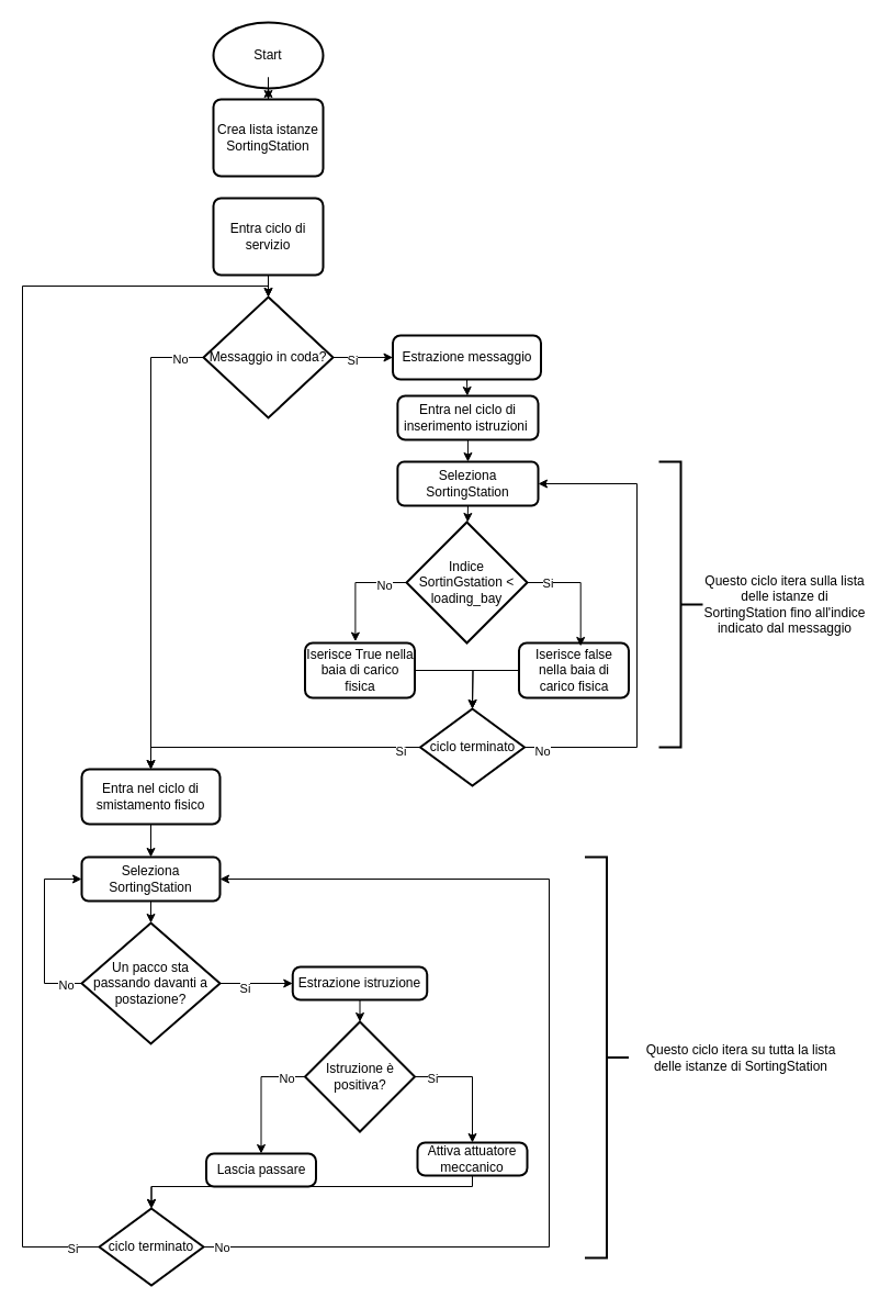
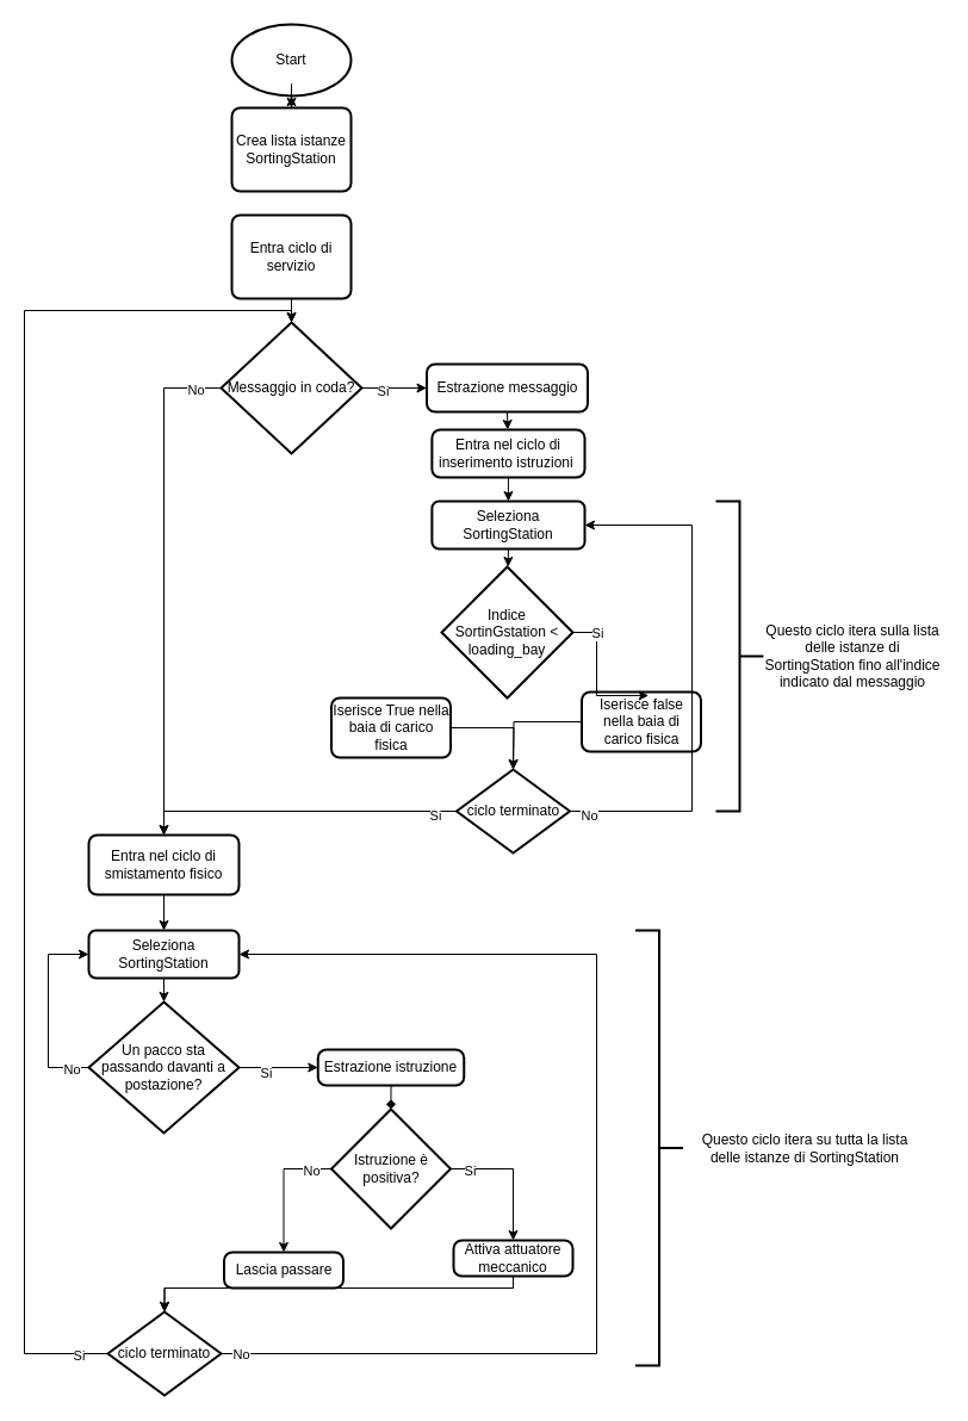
  <mxCell id="0" />
  <mxCell id="1" parent="0" />
  <mxCell id="2" style="edgeStyle=orthogonalEdgeStyle;rounded=0;orthogonalLoop=1;jettySize=auto;html=1;entryX=0.5;entryY=0;entryDx=0;entryDy=0;" parent="1" target="5" edge="1"><mxGeometry relative="1" as="geometry"><mxPoint x="244" y="70" as="sourcePoint" /></mxGeometry></mxCell>
  <mxCell id="3" value="Start" style="strokeWidth=2;html=1;shape=mxgraph.flowchart.start_1;whiteSpace=wrap;" parent="1" vertex="1"><mxGeometry x="194" y="20" width="100" height="60" as="geometry" /></mxCell>
  <mxCell id="4" style="edgeStyle=orthogonalEdgeStyle;rounded=0;orthogonalLoop=1;jettySize=auto;html=1;" parent="1" source="5" target="3" edge="1"><mxGeometry relative="1" as="geometry" /></mxCell>
  <mxCell id="5" value="Crea lista istanze&lt;div&gt;SortingStation&lt;/div&gt;" style="rounded=1;whiteSpace=wrap;html=1;absoluteArcSize=1;arcSize=14;strokeWidth=2;" parent="1" vertex="1"><mxGeometry x="194" y="90" width="100" height="70" as="geometry" /></mxCell>
  <mxCell id="6" style="edgeStyle=orthogonalEdgeStyle;rounded=0;orthogonalLoop=1;jettySize=auto;html=1;entryX=0;entryY=0.5;entryDx=0;entryDy=0;" parent="1" source="8" target="9" edge="1"><mxGeometry relative="1" as="geometry" /></mxCell>
  <mxCell id="7" value="Si" style="edgeLabel;html=1;align=center;verticalAlign=middle;resizable=0;points=[];" vertex="1" connectable="0" parent="6"><mxGeometry x="-0.369" y="-2" relative="1" as="geometry"><mxPoint as="offset" /></mxGeometry></mxCell>
  <mxCell id="8" value="Messaggio in coda?" style="strokeWidth=2;html=1;shape=mxgraph.flowchart.decision;whiteSpace=wrap;" parent="1" vertex="1"><mxGeometry x="185" y="270" width="118" height="110" as="geometry" /></mxCell>
  <mxCell id="9" value="Estrazione messaggio" style="rounded=1;whiteSpace=wrap;html=1;absoluteArcSize=1;arcSize=14;strokeWidth=2;" parent="1" vertex="1"><mxGeometry x="357.5" y="305" width="135" height="40" as="geometry" /></mxCell>
- <mxCell id="10" style="edgeStyle=orthogonalEdgeStyle;rounded=0;orthogonalLoop=1;jettySize=auto;html=1;entryX=0.459;entryY=-0.028;entryDx=0;entryDy=0;entryPerimeter=0;exitX=0;exitY=0.5;exitDx=0;exitDy=0;exitPerimeter=0;" parent="1" source="12" target="13" edge="1"><mxGeometry relative="1" as="geometry"><mxPoint x="300" y="580" as="targetPoint" /></mxGeometry></mxCell>
- <mxCell id="11" value="No" style="edgeLabel;html=1;align=center;verticalAlign=middle;resizable=0;points=[];" vertex="1" connectable="0" parent="10"><mxGeometry x="-0.589" y="2" relative="1" as="geometry"><mxPoint as="offset" /></mxGeometry></mxCell>
  <mxCell id="12" value="Indice SortinGstation &amp;lt; loading_bay" style="strokeWidth=2;html=1;shape=mxgraph.flowchart.decision;whiteSpace=wrap;" parent="1" vertex="1"><mxGeometry x="370" y="475" width="110" height="110" as="geometry" /></mxCell>
  <mxCell id="13" value="Iserisce True nella baia di carico fisica" style="rounded=1;whiteSpace=wrap;html=1;absoluteArcSize=1;arcSize=14;strokeWidth=2;" parent="1" vertex="1"><mxGeometry x="277.5" y="585" width="100" height="50" as="geometry" /></mxCell>
- <mxCell id="14" value="Iserisce false nella baia di carico fisica" style="rounded=1;whiteSpace=wrap;html=1;absoluteArcSize=1;arcSize=14;strokeWidth=2;" parent="1" vertex="1"><mxGeometry x="472.5" y="585" width="100" height="50" as="geometry" /></mxCell>
+ <mxCell id="14" value="Iserisce false nella baia di carico fisica" style="rounded=1;whiteSpace=wrap;html=1;absoluteArcSize=1;arcSize=14;strokeWidth=2;" parent="1" vertex="1"><mxGeometry x="487.5" y="580" width="100" height="50" as="geometry" /></mxCell>
  <mxCell id="15" value="" style="strokeWidth=2;html=1;shape=mxgraph.flowchart.annotation_2;align=left;labelPosition=right;pointerEvents=1;rotation=-180;" parent="1" vertex="1"><mxGeometry x="600" y="420" width="40" height="260" as="geometry" /></mxCell>
  <mxCell id="16" style="edgeStyle=orthogonalEdgeStyle;rounded=0;orthogonalLoop=1;jettySize=auto;html=1;entryX=0;entryY=0.5;entryDx=0;entryDy=0;" parent="1" source="20" target="30" edge="1"><mxGeometry relative="1" as="geometry" /></mxCell>
  <mxCell id="17" value="Si" style="edgeLabel;html=1;align=center;verticalAlign=middle;resizable=0;points=[];" vertex="1" connectable="0" parent="16"><mxGeometry x="-0.343" y="-4" relative="1" as="geometry"><mxPoint as="offset" /></mxGeometry></mxCell>
  <mxCell id="18" style="edgeStyle=orthogonalEdgeStyle;rounded=0;orthogonalLoop=1;jettySize=auto;html=1;entryX=0;entryY=0.5;entryDx=0;entryDy=0;exitX=0;exitY=0.5;exitDx=0;exitDy=0;exitPerimeter=0;" edge="1" parent="1" source="20" target="58"><mxGeometry relative="1" as="geometry"><mxPoint x="40" y="800" as="targetPoint" /><Array as="points"><mxPoint x="40" y="895" /><mxPoint x="40" y="800" /></Array></mxGeometry></mxCell>
  <mxCell id="19" value="No" style="edgeLabel;html=1;align=center;verticalAlign=middle;resizable=0;points=[];" vertex="1" connectable="0" parent="18"><mxGeometry x="-0.82" y="1" relative="1" as="geometry"><mxPoint as="offset" /></mxGeometry></mxCell>
  <mxCell id="20" value="Un pacco sta passando davanti a postazione?" style="strokeWidth=2;html=1;shape=mxgraph.flowchart.decision;whiteSpace=wrap;" parent="1" vertex="1"><mxGeometry x="74" y="840" width="126" height="110" as="geometry" /></mxCell>
  <mxCell id="21" value="" style="strokeWidth=2;html=1;shape=mxgraph.flowchart.annotation_2;align=left;labelPosition=right;pointerEvents=1;rotation=-180;" parent="1" vertex="1"><mxGeometry x="532.5" y="780" width="40" height="365" as="geometry" /></mxCell>
  <mxCell id="22" value="Entra ciclo di servizio" style="rounded=1;whiteSpace=wrap;html=1;absoluteArcSize=1;arcSize=14;strokeWidth=2;" parent="1" vertex="1"><mxGeometry x="194" y="180" width="100" height="70" as="geometry" /></mxCell>
  <mxCell id="23" value="Entra nel ciclo di inserimento istruzioni&amp;nbsp;" style="rounded=1;whiteSpace=wrap;html=1;absoluteArcSize=1;arcSize=14;strokeWidth=2;" parent="1" vertex="1"><mxGeometry x="361.88" y="360" width="128.12" height="40" as="geometry" /></mxCell>
  <mxCell id="24" value="Entra nel ciclo di smistamento fisico" style="rounded=1;whiteSpace=wrap;html=1;absoluteArcSize=1;arcSize=14;strokeWidth=2;" parent="1" vertex="1"><mxGeometry x="74" y="700" width="126" height="50" as="geometry" /></mxCell>
  <mxCell id="25" style="edgeStyle=orthogonalEdgeStyle;rounded=0;orthogonalLoop=1;jettySize=auto;html=1;exitX=0;exitY=0.5;exitDx=0;exitDy=0;exitPerimeter=0;" parent="1" source="29" target="35" edge="1"><mxGeometry relative="1" as="geometry" /></mxCell>
  <mxCell id="26" value="No" style="edgeLabel;html=1;align=center;verticalAlign=middle;resizable=0;points=[];" vertex="1" connectable="0" parent="25"><mxGeometry x="-0.695" y="1" relative="1" as="geometry"><mxPoint as="offset" /></mxGeometry></mxCell>
  <mxCell id="27" style="edgeStyle=orthogonalEdgeStyle;rounded=0;orthogonalLoop=1;jettySize=auto;html=1;exitX=1;exitY=0.5;exitDx=0;exitDy=0;exitPerimeter=0;entryX=0.5;entryY=0;entryDx=0;entryDy=0;" parent="1" source="29" target="31" edge="1"><mxGeometry relative="1" as="geometry" /></mxCell>
  <mxCell id="28" value="Si" style="edgeLabel;html=1;align=center;verticalAlign=middle;resizable=0;points=[];" vertex="1" connectable="0" parent="27"><mxGeometry x="-0.709" y="-1" relative="1" as="geometry"><mxPoint as="offset" /></mxGeometry></mxCell>
  <mxCell id="29" value="Istruzione è positiva?" style="strokeWidth=2;html=1;shape=mxgraph.flowchart.decision;whiteSpace=wrap;" parent="1" vertex="1"><mxGeometry x="277.5" y="930" width="100" height="100" as="geometry" /></mxCell>
  <mxCell id="30" value="Estrazione istruzione" style="rounded=1;whiteSpace=wrap;html=1;absoluteArcSize=1;arcSize=14;strokeWidth=2;" parent="1" vertex="1"><mxGeometry x="266.25" y="880" width="122.5" height="30" as="geometry" /></mxCell>
  <mxCell id="31" value="Attiva attuatore meccanico" style="rounded=1;whiteSpace=wrap;html=1;absoluteArcSize=1;arcSize=14;strokeWidth=2;" parent="1" vertex="1"><mxGeometry x="380" y="1040" width="100" height="30" as="geometry" /></mxCell>
  <mxCell id="32" style="edgeStyle=orthogonalEdgeStyle;rounded=0;orthogonalLoop=1;jettySize=auto;html=1;entryX=0.5;entryY=0;entryDx=0;entryDy=0;entryPerimeter=0;" parent="1" source="22" target="8" edge="1"><mxGeometry relative="1" as="geometry" /></mxCell>
  <mxCell id="33" style="edgeStyle=orthogonalEdgeStyle;rounded=0;orthogonalLoop=1;jettySize=auto;html=1;entryX=0.562;entryY=0.059;entryDx=0;entryDy=0;entryPerimeter=0;exitX=1;exitY=0.5;exitDx=0;exitDy=0;exitPerimeter=0;" parent="1" source="12" target="14" edge="1"><mxGeometry relative="1" as="geometry" /></mxCell>
  <mxCell id="34" value="Si" style="edgeLabel;html=1;align=center;verticalAlign=middle;resizable=0;points=[];" vertex="1" connectable="0" parent="33"><mxGeometry x="-0.655" relative="1" as="geometry"><mxPoint as="offset" /></mxGeometry></mxCell>
  <mxCell id="35" value="Lascia passare" style="rounded=1;whiteSpace=wrap;html=1;absoluteArcSize=1;arcSize=14;strokeWidth=2;" parent="1" vertex="1"><mxGeometry x="187.5" y="1050" width="100" height="30" as="geometry" /></mxCell>
  <mxCell id="36" style="edgeStyle=orthogonalEdgeStyle;rounded=0;orthogonalLoop=1;jettySize=auto;html=1;entryX=0.5;entryY=0;entryDx=0;entryDy=0;exitX=0;exitY=0.5;exitDx=0;exitDy=0;exitPerimeter=0;" parent="1" source="8" target="24" edge="1"><mxGeometry relative="1" as="geometry" /></mxCell>
  <mxCell id="37" value="No" style="edgeLabel;html=1;align=center;verticalAlign=middle;resizable=0;points=[];" vertex="1" connectable="0" parent="36"><mxGeometry x="-0.894" y="1" relative="1" as="geometry"><mxPoint as="offset" /></mxGeometry></mxCell>
  <mxCell id="38" value="ciclo terminato" style="strokeWidth=2;html=1;shape=mxgraph.flowchart.decision;whiteSpace=wrap;" parent="1" vertex="1"><mxGeometry x="382.5" y="645" width="95" height="70" as="geometry" /></mxCell>
  <mxCell id="39" style="edgeStyle=orthogonalEdgeStyle;rounded=0;orthogonalLoop=1;jettySize=auto;html=1;entryX=0.5;entryY=0;entryDx=0;entryDy=0;entryPerimeter=0;exitX=0;exitY=0.5;exitDx=0;exitDy=0;" parent="1" source="14" edge="1"><mxGeometry relative="1" as="geometry"><mxPoint x="430" y="645" as="targetPoint" /></mxGeometry></mxCell>
  <mxCell id="40" style="edgeStyle=orthogonalEdgeStyle;rounded=0;orthogonalLoop=1;jettySize=auto;html=1;exitX=1;exitY=0.5;exitDx=0;exitDy=0;entryX=0.5;entryY=0;entryDx=0;entryDy=0;entryPerimeter=0;" parent="1" source="13" edge="1"><mxGeometry relative="1" as="geometry"><mxPoint x="430" y="645" as="targetPoint" /></mxGeometry></mxCell>
  <mxCell id="41" style="edgeStyle=orthogonalEdgeStyle;rounded=0;orthogonalLoop=1;jettySize=auto;html=1;entryX=0.5;entryY=0;entryDx=0;entryDy=0;" parent="1" source="38" target="24" edge="1"><mxGeometry relative="1" as="geometry"><mxPoint x="130" y="680" as="targetPoint" /></mxGeometry></mxCell>
  <mxCell id="42" value="Si" style="edgeLabel;html=1;align=center;verticalAlign=middle;resizable=0;points=[];" vertex="1" connectable="0" parent="41"><mxGeometry x="-0.863" y="3" relative="1" as="geometry"><mxPoint as="offset" /></mxGeometry></mxCell>
  <mxCell id="43" style="edgeStyle=orthogonalEdgeStyle;rounded=0;orthogonalLoop=1;jettySize=auto;html=1;exitX=1;exitY=0.5;exitDx=0;exitDy=0;exitPerimeter=0;entryX=1;entryY=0.5;entryDx=0;entryDy=0;" parent="1" source="38" target="52" edge="1"><mxGeometry relative="1" as="geometry"><Array as="points"><mxPoint x="580" y="680" /><mxPoint x="580" y="440" /></Array><mxPoint x="550" y="430" as="targetPoint" /></mxGeometry></mxCell>
  <mxCell id="44" value="No" style="edgeLabel;html=1;align=center;verticalAlign=middle;resizable=0;points=[];" vertex="1" connectable="0" parent="43"><mxGeometry x="-0.927" y="-3" relative="1" as="geometry"><mxPoint as="offset" /></mxGeometry></mxCell>
  <mxCell id="45" style="edgeStyle=orthogonalEdgeStyle;rounded=0;orthogonalLoop=1;jettySize=auto;html=1;entryX=1;entryY=0.5;entryDx=0;entryDy=0;" edge="1" parent="1" source="47" target="58"><mxGeometry relative="1" as="geometry"><Array as="points"><mxPoint x="500" y="1135" /><mxPoint x="500" y="800" /></Array></mxGeometry></mxCell>
  <mxCell id="46" value="No" style="edgeLabel;html=1;align=center;verticalAlign=middle;resizable=0;points=[];" vertex="1" connectable="0" parent="45"><mxGeometry x="-0.966" relative="1" as="geometry"><mxPoint as="offset" /></mxGeometry></mxCell>
  <mxCell id="47" value="ciclo terminato" style="strokeWidth=2;html=1;shape=mxgraph.flowchart.decision;whiteSpace=wrap;" parent="1" vertex="1"><mxGeometry x="90" y="1100" width="95" height="70" as="geometry" /></mxCell>
  <mxCell id="48" style="edgeStyle=orthogonalEdgeStyle;rounded=0;orthogonalLoop=1;jettySize=auto;html=1;exitX=0;exitY=0.5;exitDx=0;exitDy=0;exitPerimeter=0;entryX=0.5;entryY=0;entryDx=0;entryDy=0;entryPerimeter=0;" parent="1" source="47" target="8" edge="1"><mxGeometry relative="1" as="geometry"><Array as="points"><mxPoint x="20" y="1135" /><mxPoint x="20" y="260" /><mxPoint x="244" y="260" /></Array></mxGeometry></mxCell>
  <mxCell id="49" value="Si" style="edgeLabel;html=1;align=center;verticalAlign=middle;resizable=0;points=[];" vertex="1" connectable="0" parent="48"><mxGeometry x="-0.957" y="1" relative="1" as="geometry"><mxPoint as="offset" /></mxGeometry></mxCell>
  <mxCell id="50" style="edgeStyle=orthogonalEdgeStyle;rounded=0;orthogonalLoop=1;jettySize=auto;html=1;exitX=0.5;exitY=1;exitDx=0;exitDy=0;entryX=0.5;entryY=0;entryDx=0;entryDy=0;entryPerimeter=0;" parent="1" source="35" target="47" edge="1"><mxGeometry relative="1" as="geometry"><Array as="points"><mxPoint x="230" y="1080" /><mxPoint x="138" y="1080" /></Array></mxGeometry></mxCell>
  <mxCell id="51" style="edgeStyle=orthogonalEdgeStyle;rounded=0;orthogonalLoop=1;jettySize=auto;html=1;exitX=0.5;exitY=1;exitDx=0;exitDy=0;entryX=0.5;entryY=0;entryDx=0;entryDy=0;entryPerimeter=0;" parent="1" source="31" target="47" edge="1"><mxGeometry relative="1" as="geometry"><Array as="points"><mxPoint x="430" y="1080" /><mxPoint x="138" y="1080" /></Array></mxGeometry></mxCell>
  <mxCell id="52" value="Seleziona SortingStation" style="rounded=1;whiteSpace=wrap;html=1;strokeWidth=2;" vertex="1" parent="1"><mxGeometry x="361.88" y="420" width="128.12" height="40" as="geometry" /></mxCell>
  <mxCell id="53" value="" style="endArrow=classic;html=1;rounded=0;exitX=0.5;exitY=1;exitDx=0;exitDy=0;entryX=0.5;entryY=0;entryDx=0;entryDy=0;" edge="1" parent="1" source="23" target="52"><mxGeometry width="50" height="50" relative="1" as="geometry"><mxPoint x="360" y="310" as="sourcePoint" /><mxPoint x="410" y="260" as="targetPoint" /></mxGeometry></mxCell>
  <mxCell id="54" value="" style="endArrow=classic;html=1;rounded=0;exitX=0.5;exitY=1;exitDx=0;exitDy=0;" edge="1" parent="1" source="9" target="23"><mxGeometry width="50" height="50" relative="1" as="geometry"><mxPoint x="360" y="310" as="sourcePoint" /><mxPoint x="410" y="260" as="targetPoint" /></mxGeometry></mxCell>
  <mxCell id="55" value="" style="endArrow=classic;html=1;rounded=0;exitX=0.5;exitY=1;exitDx=0;exitDy=0;" edge="1" parent="1" source="52" target="12"><mxGeometry width="50" height="50" relative="1" as="geometry"><mxPoint x="360" y="480" as="sourcePoint" /><mxPoint x="410" y="430" as="targetPoint" /></mxGeometry></mxCell>
  <mxCell id="56" value="Questo ciclo itera sulla lista delle istanze di SortingStation fino all'indice indicato dal messaggio" style="text;html=1;align=center;verticalAlign=middle;whiteSpace=wrap;rounded=0;" vertex="1" parent="1"><mxGeometry x="640" y="512.5" width="150" height="75" as="geometry" /></mxCell>
- <mxCell id="57" value="" style="endArrow=classic;html=1;rounded=0;exitX=0.5;exitY=1;exitDx=0;exitDy=0;entryX=0.5;entryY=0;entryDx=0;entryDy=0;entryPerimeter=0;" edge="1" parent="1" source="30" target="29"><mxGeometry width="50" height="50" relative="1" as="geometry"><mxPoint x="250" y="980" as="sourcePoint" /><mxPoint x="320" y="930" as="targetPoint" /></mxGeometry></mxCell>
+ <mxCell id="57" value="" style="endArrow=diamond;html=1;rounded=0;exitX=0.5;exitY=1;exitDx=0;exitDy=0;entryX=0.5;entryY=0;entryDx=0;entryDy=0;entryPerimeter=0;" edge="1" parent="1" source="30" target="29"><mxGeometry width="50" height="50" relative="1" as="geometry"><mxPoint x="250" y="980" as="sourcePoint" /><mxPoint x="320" y="930" as="targetPoint" /></mxGeometry></mxCell>
  <mxCell id="58" value="Seleziona SortingStation" style="rounded=1;whiteSpace=wrap;html=1;strokeWidth=2;" vertex="1" parent="1"><mxGeometry x="74" y="780" width="126" height="40" as="geometry" /></mxCell>
  <mxCell id="59" value="" style="endArrow=classic;html=1;rounded=0;exitX=0.5;exitY=1;exitDx=0;exitDy=0;" edge="1" parent="1" source="24" target="58"><mxGeometry width="50" height="50" relative="1" as="geometry"><mxPoint x="250" y="820" as="sourcePoint" /><mxPoint x="300" y="770" as="targetPoint" /></mxGeometry></mxCell>
  <mxCell id="60" value="" style="endArrow=classic;html=1;rounded=0;exitX=0.5;exitY=1;exitDx=0;exitDy=0;" edge="1" parent="1" source="58" target="20"><mxGeometry width="50" height="50" relative="1" as="geometry"><mxPoint x="250" y="820" as="sourcePoint" /><mxPoint x="300" y="770" as="targetPoint" /></mxGeometry></mxCell>
  <mxCell id="61" value="Questo ciclo itera su tutta la lista delle istanze di SortingStation" style="text;html=1;align=center;verticalAlign=middle;whiteSpace=wrap;rounded=0;" vertex="1" parent="1"><mxGeometry x="580" y="936.25" width="190" height="52.5" as="geometry" /></mxCell>
